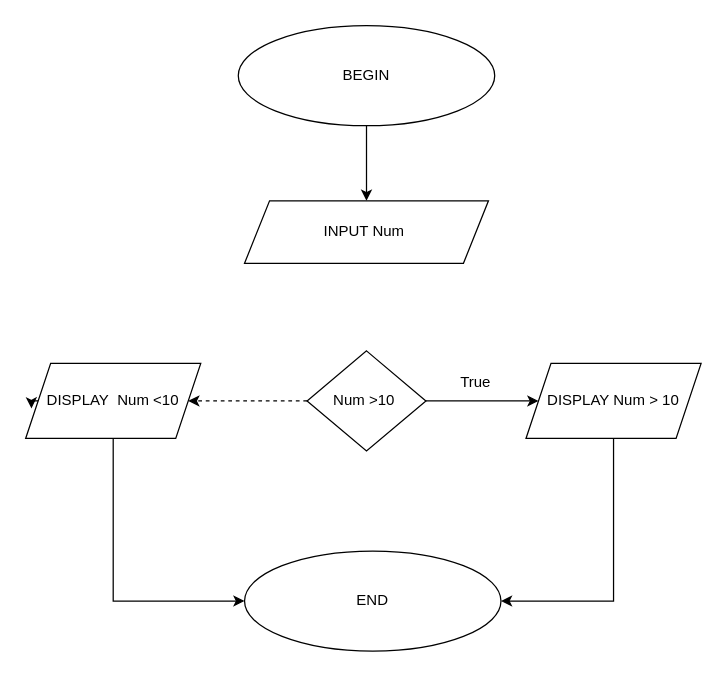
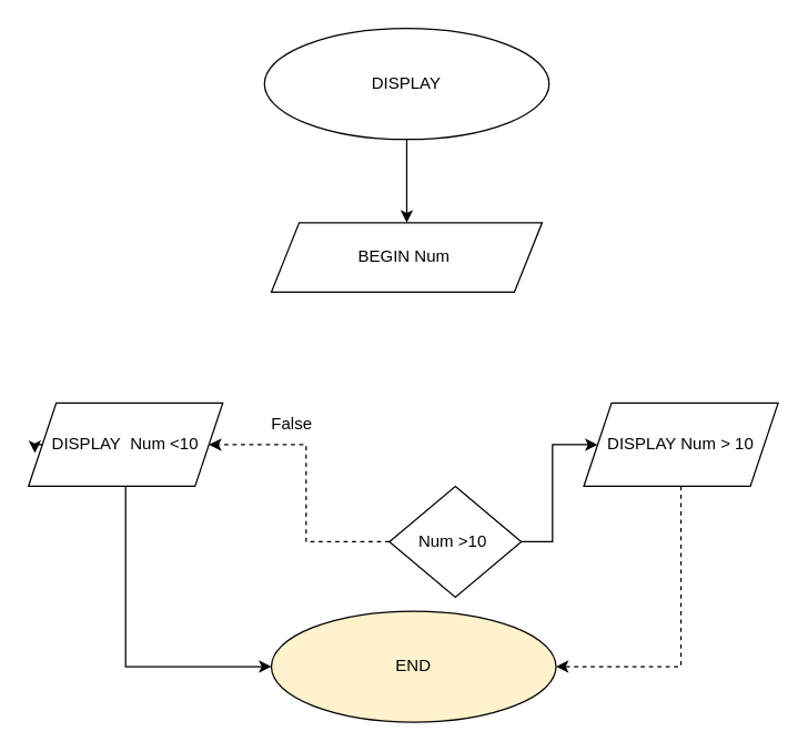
  <mxCell id="0" />
  <mxCell id="1" parent="0" />
  <mxCell id="2" style="edgeStyle=orthogonalEdgeStyle;rounded=0;orthogonalLoop=1;jettySize=auto;html=1;exitX=0.5;exitY=1;exitDx=0;exitDy=0;entryX=0.5;entryY=0;entryDx=0;entryDy=0;" edge="1" parent="1" source="3" target="4"><mxGeometry relative="1" as="geometry" /></mxCell>
- <mxCell id="3" value="BEGIN" style="ellipse;whiteSpace=wrap;html=1;" vertex="1" parent="1"><mxGeometry x="190" y="20" width="205" height="80" as="geometry" /></mxCell>
- <mxCell id="4" value="INPUT Num&amp;nbsp;" style="shape=parallelogram;perimeter=parallelogramPerimeter;whiteSpace=wrap;html=1;fixedSize=1;" vertex="1" parent="1"><mxGeometry x="195" y="160" width="195" height="50" as="geometry" /></mxCell>
+ <mxCell id="3" value="DISPLAY" style="ellipse;whiteSpace=wrap;html=1;" vertex="1" parent="1"><mxGeometry x="190" y="20" width="205" height="80" as="geometry" /></mxCell>
+ <mxCell id="4" value="BEGIN Num&amp;nbsp;" style="shape=parallelogram;perimeter=parallelogramPerimeter;whiteSpace=wrap;html=1;fixedSize=1;" vertex="1" parent="1"><mxGeometry x="195" y="160" width="195" height="50" as="geometry" /></mxCell>
  <mxCell id="5" style="edgeStyle=orthogonalEdgeStyle;rounded=0;orthogonalLoop=1;jettySize=auto;html=1;dashed=1;" edge="1" parent="1" source="6" target="8"><mxGeometry relative="1" as="geometry"><mxPoint x="100" y="320" as="targetPoint" /></mxGeometry></mxCell>
- <mxCell id="6" value="Num &amp;gt;10&amp;nbsp;" style="rhombus;whiteSpace=wrap;html=1;" vertex="1" parent="1"><mxGeometry x="245" y="280" width="95" height="80" as="geometry" /></mxCell>
+ <mxCell id="6" value="Num &amp;gt;10&amp;nbsp;" style="rhombus;whiteSpace=wrap;html=1;" vertex="1" parent="1"><mxGeometry x="280" y="350" width="95" height="80" as="geometry" /></mxCell>
  <mxCell id="7" style="edgeStyle=orthogonalEdgeStyle;rounded=0;orthogonalLoop=1;jettySize=auto;html=1;entryX=0;entryY=0.5;entryDx=0;entryDy=0;exitX=0.5;exitY=1;exitDx=0;exitDy=0;" edge="1" parent="1" source="8" target="13"><mxGeometry relative="1" as="geometry" /></mxCell>
  <mxCell id="8" value="DISPLAY&amp;nbsp; Num &amp;lt;10" style="shape=parallelogram;perimeter=parallelogramPerimeter;whiteSpace=wrap;html=1;fixedSize=1;" vertex="1" parent="1"><mxGeometry x="20" y="290" width="140" height="60" as="geometry" /></mxCell>
- <mxCell id="9" style="edgeStyle=orthogonalEdgeStyle;rounded=0;orthogonalLoop=1;jettySize=auto;html=1;entryX=1;entryY=0.5;entryDx=0;entryDy=0;exitX=0.5;exitY=1;exitDx=0;exitDy=0;" edge="1" parent="1" source="15" target="13"><mxGeometry relative="1" as="geometry" /></mxCell>
- <mxCell id="10" value="True" style="text;html=1;strokeColor=none;fillColor=none;align=center;verticalAlign=middle;whiteSpace=wrap;rounded=0;" vertex="1" parent="1"><mxGeometry x="350" y="290" width="60" height="30" as="geometry" /></mxCell>
+ <mxCell id="9" style="edgeStyle=orthogonalEdgeStyle;rounded=0;orthogonalLoop=1;jettySize=auto;html=1;entryX=1;entryY=0.5;entryDx=0;entryDy=0;exitX=0.5;exitY=1;exitDx=0;exitDy=0;dashed=1;" edge="1" parent="1" source="15" target="13"><mxGeometry relative="1" as="geometry" /></mxCell>
+ <mxCell id="11" value="False" style="text;html=1;strokeColor=none;fillColor=none;align=center;verticalAlign=middle;whiteSpace=wrap;rounded=0;" vertex="1" parent="1"><mxGeometry x="180" y="290" width="60" height="30" as="geometry" /></mxCell>
  <mxCell id="12" style="edgeStyle=orthogonalEdgeStyle;rounded=0;orthogonalLoop=1;jettySize=auto;html=1;exitX=0;exitY=0.5;exitDx=0;exitDy=0;entryX=0.033;entryY=0.6;entryDx=0;entryDy=0;entryPerimeter=0;" edge="1" parent="1" source="8" target="8"><mxGeometry relative="1" as="geometry" /></mxCell>
- <mxCell id="13" value="END" style="ellipse;whiteSpace=wrap;html=1;" vertex="1" parent="1"><mxGeometry x="195" y="440" width="205" height="80" as="geometry" /></mxCell>
+ <mxCell id="13" value="END" style="ellipse;whiteSpace=wrap;html=1;fillColor=#fff2cc;" vertex="1" parent="1"><mxGeometry x="195" y="440" width="205" height="80" as="geometry" /></mxCell>
  <mxCell id="14" value="" style="edgeStyle=orthogonalEdgeStyle;rounded=0;orthogonalLoop=1;jettySize=auto;html=1;" edge="1" parent="1" source="6" target="15"><mxGeometry relative="1" as="geometry"><mxPoint x="480" y="320" as="targetPoint" /><mxPoint x="340" y="320" as="sourcePoint" /></mxGeometry></mxCell>
  <mxCell id="15" value="DISPLAY Num &amp;gt; 10" style="shape=parallelogram;perimeter=parallelogramPerimeter;whiteSpace=wrap;html=1;fixedSize=1;" vertex="1" parent="1"><mxGeometry x="420" y="290" width="140" height="60" as="geometry" /></mxCell>
